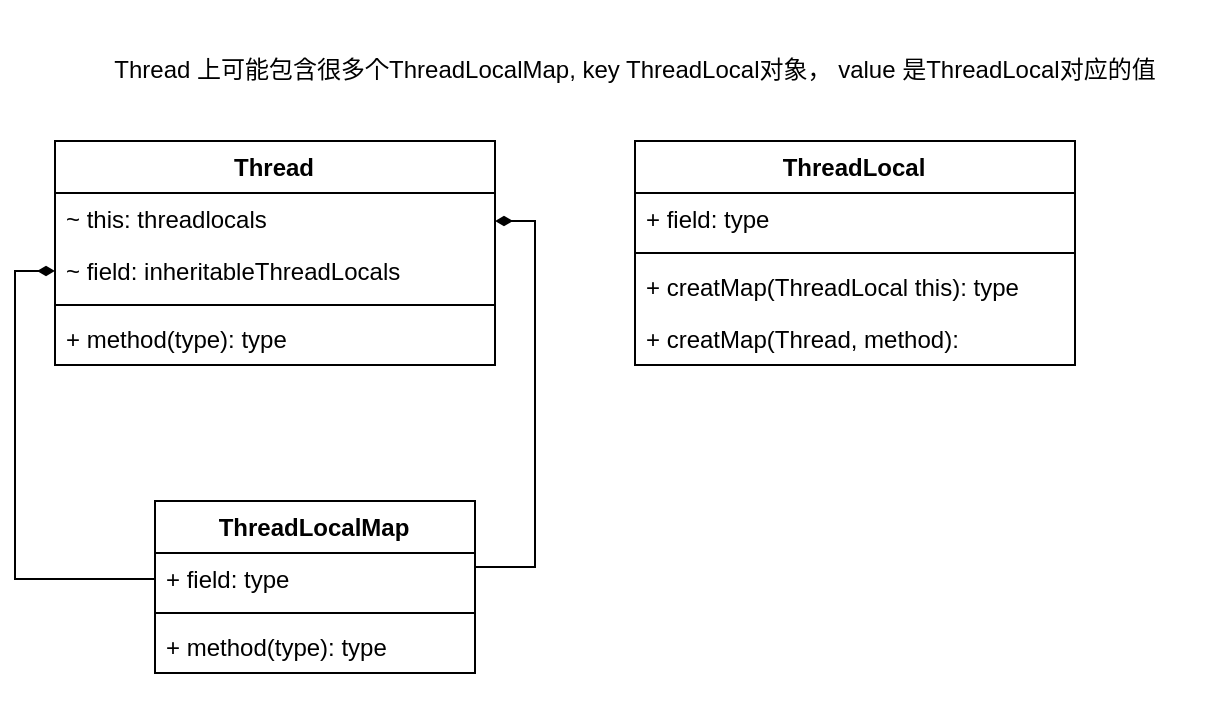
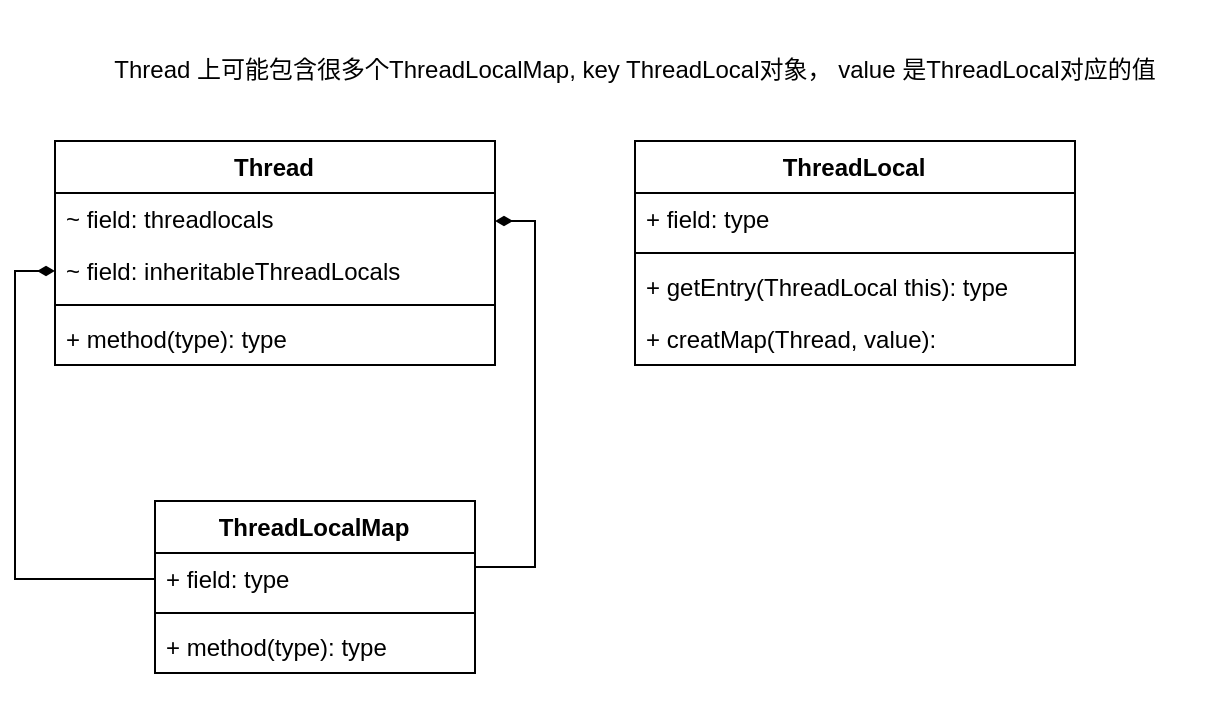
  <mxCell id="0" />
  <mxCell id="1" parent="0" />
  <mxCell id="2" value="Thread" style="swimlane;fontStyle=1;align=center;verticalAlign=top;childLayout=stackLayout;horizontal=1;startSize=26;horizontalStack=0;resizeParent=1;resizeParentMax=0;resizeLast=0;collapsible=1;marginBottom=0;" vertex="1" parent="1"><mxGeometry x="20" y="70" width="220" height="112" as="geometry" /></mxCell>
- <mxCell id="3" value="~ this: threadlocals" style="text;strokeColor=none;fillColor=none;align=left;verticalAlign=top;spacingLeft=4;spacingRight=4;overflow=hidden;rotatable=0;points=[[0,0.5],[1,0.5]];portConstraint=eastwest;" vertex="1" parent="2"><mxGeometry y="26" width="220" height="26" as="geometry" /></mxCell>
+ <mxCell id="3" value="~ field: threadlocals" style="text;strokeColor=none;fillColor=none;align=left;verticalAlign=top;spacingLeft=4;spacingRight=4;overflow=hidden;rotatable=0;points=[[0,0.5],[1,0.5]];portConstraint=eastwest;" vertex="1" parent="2"><mxGeometry y="26" width="220" height="26" as="geometry" /></mxCell>
  <mxCell id="4" value="~ field: inheritableThreadLocals" style="text;strokeColor=none;fillColor=none;align=left;verticalAlign=top;spacingLeft=4;spacingRight=4;overflow=hidden;rotatable=0;points=[[0,0.5],[1,0.5]];portConstraint=eastwest;" vertex="1" parent="2"><mxGeometry y="52" width="220" height="26" as="geometry" /></mxCell>
  <mxCell id="5" value="" style="line;strokeWidth=1;fillColor=none;align=left;verticalAlign=middle;spacingTop=-1;spacingLeft=3;spacingRight=3;rotatable=0;labelPosition=right;points=[];portConstraint=eastwest;strokeColor=inherit;" vertex="1" parent="2"><mxGeometry y="78" width="220" height="8" as="geometry" /></mxCell>
  <mxCell id="6" value="+ method(type): type" style="text;strokeColor=none;fillColor=none;align=left;verticalAlign=top;spacingLeft=4;spacingRight=4;overflow=hidden;rotatable=0;points=[[0,0.5],[1,0.5]];portConstraint=eastwest;" vertex="1" parent="2"><mxGeometry y="86" width="220" height="26" as="geometry" /></mxCell>
  <mxCell id="7" value="ThreadLocal" style="swimlane;fontStyle=1;align=center;verticalAlign=top;childLayout=stackLayout;horizontal=1;startSize=26;horizontalStack=0;resizeParent=1;resizeParentMax=0;resizeLast=0;collapsible=1;marginBottom=0;" vertex="1" parent="1"><mxGeometry x="310" y="70" width="220" height="112" as="geometry" /></mxCell>
  <mxCell id="8" value="+ field: type" style="text;strokeColor=none;fillColor=none;align=left;verticalAlign=top;spacingLeft=4;spacingRight=4;overflow=hidden;rotatable=0;points=[[0,0.5],[1,0.5]];portConstraint=eastwest;" vertex="1" parent="7"><mxGeometry y="26" width="220" height="26" as="geometry" /></mxCell>
  <mxCell id="9" value="" style="line;strokeWidth=1;fillColor=none;align=left;verticalAlign=middle;spacingTop=-1;spacingLeft=3;spacingRight=3;rotatable=0;labelPosition=right;points=[];portConstraint=eastwest;strokeColor=inherit;" vertex="1" parent="7"><mxGeometry y="52" width="220" height="8" as="geometry" /></mxCell>
- <mxCell id="10" value="+ creatMap(ThreadLocal this): type" style="text;strokeColor=none;fillColor=none;align=left;verticalAlign=top;spacingLeft=4;spacingRight=4;overflow=hidden;rotatable=0;points=[[0,0.5],[1,0.5]];portConstraint=eastwest;" vertex="1" parent="7"><mxGeometry y="60" width="220" height="26" as="geometry" /></mxCell>
- <mxCell id="11" value="+ creatMap(Thread, method):" style="text;strokeColor=none;fillColor=none;align=left;verticalAlign=top;spacingLeft=4;spacingRight=4;overflow=hidden;rotatable=0;points=[[0,0.5],[1,0.5]];portConstraint=eastwest;" vertex="1" parent="7"><mxGeometry y="86" width="220" height="26" as="geometry" /></mxCell>
+ <mxCell id="10" value="+ getEntry(ThreadLocal this): type" style="text;strokeColor=none;fillColor=none;align=left;verticalAlign=top;spacingLeft=4;spacingRight=4;overflow=hidden;rotatable=0;points=[[0,0.5],[1,0.5]];portConstraint=eastwest;" vertex="1" parent="7"><mxGeometry y="60" width="220" height="26" as="geometry" /></mxCell>
+ <mxCell id="11" value="+ creatMap(Thread, value):" style="text;strokeColor=none;fillColor=none;align=left;verticalAlign=top;spacingLeft=4;spacingRight=4;overflow=hidden;rotatable=0;points=[[0,0.5],[1,0.5]];portConstraint=eastwest;" vertex="1" parent="7"><mxGeometry y="86" width="220" height="26" as="geometry" /></mxCell>
  <mxCell id="12" style="edgeStyle=orthogonalEdgeStyle;shape=connector;rounded=0;orthogonalLoop=1;jettySize=auto;html=1;labelBackgroundColor=default;strokeColor=default;fontFamily=Helvetica;fontSize=11;fontColor=default;endArrow=diamondThin;endFill=1;" edge="1" parent="1" source="13" target="3"><mxGeometry relative="1" as="geometry"><Array as="points"><mxPoint x="260" y="283" /><mxPoint x="260" y="110" /></Array></mxGeometry></mxCell>
  <mxCell id="13" value="ThreadLocalMap" style="swimlane;fontStyle=1;align=center;verticalAlign=top;childLayout=stackLayout;horizontal=1;startSize=26;horizontalStack=0;resizeParent=1;resizeParentMax=0;resizeLast=0;collapsible=1;marginBottom=0;" vertex="1" parent="1"><mxGeometry x="70" y="250" width="160" height="86" as="geometry" /></mxCell>
  <mxCell id="14" value="+ field: type" style="text;strokeColor=none;fillColor=none;align=left;verticalAlign=top;spacingLeft=4;spacingRight=4;overflow=hidden;rotatable=0;points=[[0,0.5],[1,0.5]];portConstraint=eastwest;" vertex="1" parent="13"><mxGeometry y="26" width="160" height="26" as="geometry" /></mxCell>
  <mxCell id="15" value="" style="line;strokeWidth=1;fillColor=none;align=left;verticalAlign=middle;spacingTop=-1;spacingLeft=3;spacingRight=3;rotatable=0;labelPosition=right;points=[];portConstraint=eastwest;strokeColor=inherit;" vertex="1" parent="13"><mxGeometry y="52" width="160" height="8" as="geometry" /></mxCell>
  <mxCell id="16" value="+ method(type): type" style="text;strokeColor=none;fillColor=none;align=left;verticalAlign=top;spacingLeft=4;spacingRight=4;overflow=hidden;rotatable=0;points=[[0,0.5],[1,0.5]];portConstraint=eastwest;" vertex="1" parent="13"><mxGeometry y="60" width="160" height="26" as="geometry" /></mxCell>
  <mxCell id="17" value="Thread 上可能包含很多个ThreadLocalMap, key ThreadLocal对象， value 是ThreadLocal对应的值" style="text;html=1;align=center;verticalAlign=middle;resizable=0;points=[];autosize=1;strokeColor=none;fillColor=none;" vertex="1" parent="1"><mxGeometry x="40" y="20" width="540" height="30" as="geometry" /></mxCell>
  <mxCell id="18" style="edgeStyle=orthogonalEdgeStyle;shape=connector;rounded=0;orthogonalLoop=1;jettySize=auto;html=1;exitX=0;exitY=0.5;exitDx=0;exitDy=0;entryX=0;entryY=0.5;entryDx=0;entryDy=0;labelBackgroundColor=default;strokeColor=default;fontFamily=Helvetica;fontSize=11;fontColor=default;endArrow=diamondThin;endFill=1;" edge="1" parent="1" source="14" target="4"><mxGeometry relative="1" as="geometry" /></mxCell>
